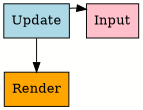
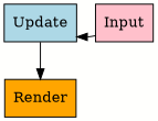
  digraph {
    bgcolor="#fffffd"
    node [shape=box style=filled]
    n1 [fillcolor=lightblue label=Update]
    n2 [fillcolor=pink label=Input]
    n3 [fillcolor=orange label=Render]
    subgraph sub_1 {
      rank=same
      n1
      n2
    }
    n1 -> n3
-   n1 -> n2
+   n2 -> n1
  }
